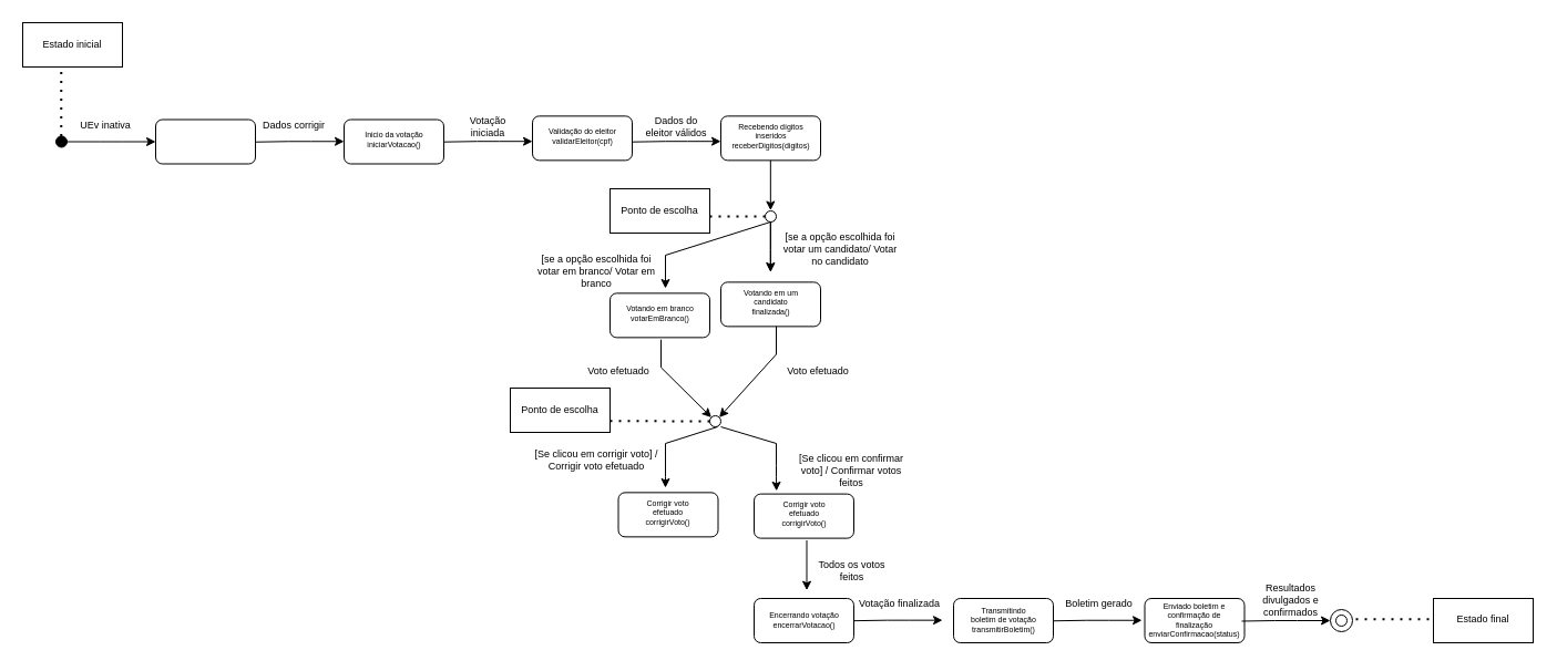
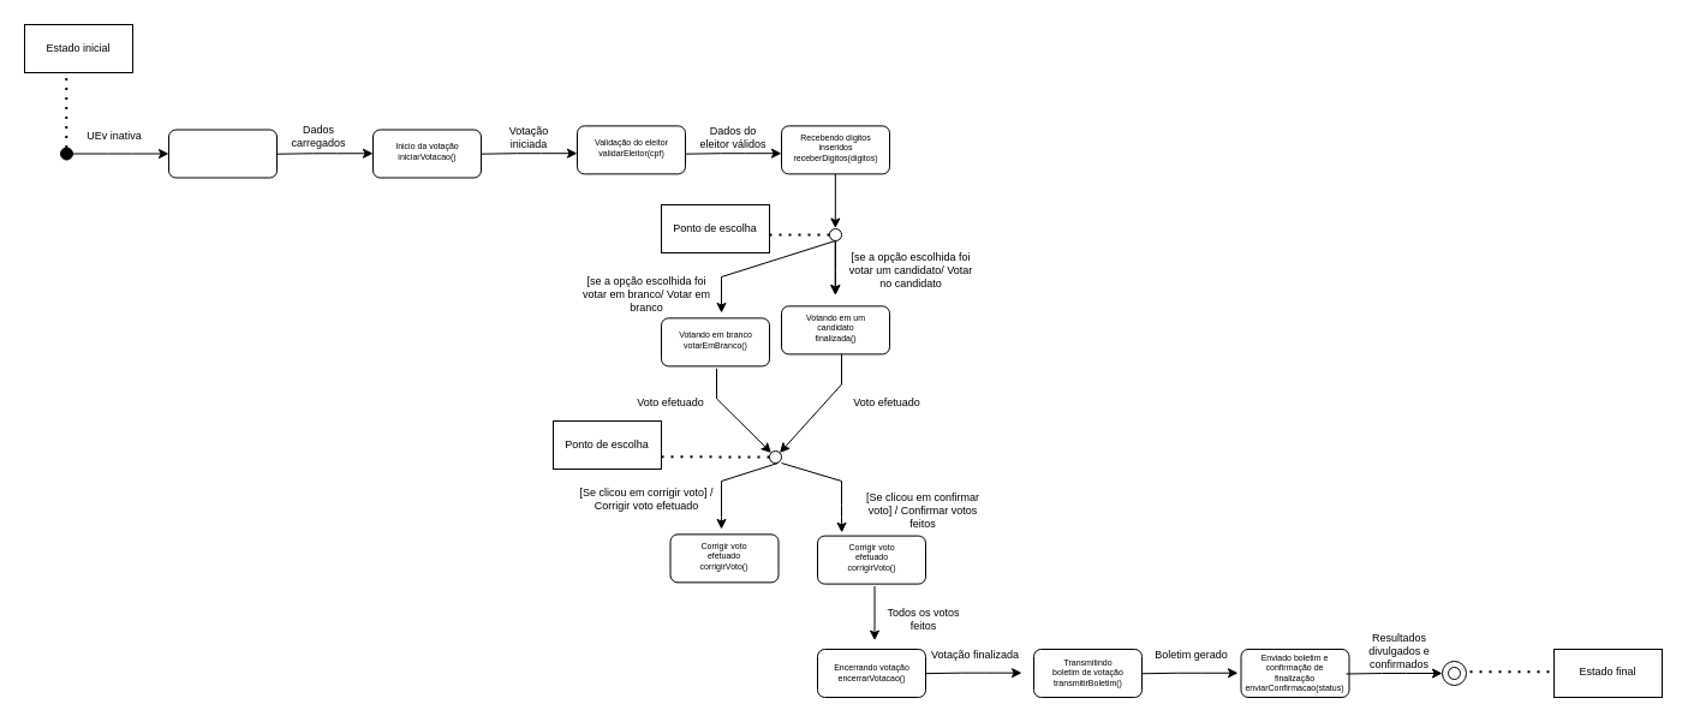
  <mxCell id="0" />
  <mxCell id="1" parent="0" />
  <mxCell id="2" value="" style="ellipse;whiteSpace=wrap;html=1;fillColor=light-dark(#000000,#FFFFFF);" vertex="1" parent="1"><mxGeometry x="50" y="122.5" width="10" height="10" as="geometry" /></mxCell>
  <mxCell id="3" value="" style="endArrow=classic;html=1;rounded=0;exitX=1;exitY=0.5;exitDx=0;exitDy=0;" edge="1" parent="1" source="2"><mxGeometry width="50" height="50" relative="1" as="geometry"><mxPoint x="200" y="142.5" as="sourcePoint" /><mxPoint x="140" y="127.5" as="targetPoint" /><Array as="points"><mxPoint x="90" y="127.5" /><mxPoint x="110" y="127.5" /></Array></mxGeometry></mxCell>
  <mxCell id="4" value="" style="endArrow=none;dashed=1;html=1;dashPattern=1 3;strokeWidth=2;rounded=0;" edge="1" parent="1"><mxGeometry width="50" height="50" relative="1" as="geometry"><mxPoint x="54.77" y="122.5" as="sourcePoint" /><mxPoint x="54.77" y="62.5" as="targetPoint" /></mxGeometry></mxCell>
  <mxCell id="5" value="" style="whiteSpace=wrap;html=1;" vertex="1" parent="1"><mxGeometry x="20" y="20" width="90" height="40" as="geometry" /></mxCell>
  <mxCell id="6" value="Estado inicial" style="text;strokeColor=none;align=center;fillColor=none;html=1;verticalAlign=middle;whiteSpace=wrap;rounded=0;fontSize=9;" vertex="1" parent="1"><mxGeometry x="20" y="35" width="90" height="10" as="geometry" /></mxCell>
  <mxCell id="7" value="" style="rounded=1;whiteSpace=wrap;html=1;" vertex="1" parent="1"><mxGeometry x="140" y="107.5" width="90" height="40" as="geometry" /></mxCell>
  <mxCell id="8" value="UEv inativa" style="text;strokeColor=none;align=center;fillColor=none;html=1;verticalAlign=middle;whiteSpace=wrap;rounded=0;fontSize=9;" vertex="1" parent="1"><mxGeometry x="50" y="107.5" width="90" height="10" as="geometry" /></mxCell>
  <mxCell id="9" value="" style="endArrow=classic;html=1;rounded=0;exitX=1;exitY=0.5;exitDx=0;exitDy=0;" edge="1" parent="1"><mxGeometry width="50" height="50" relative="1" as="geometry"><mxPoint x="230" y="127.75" as="sourcePoint" /><mxPoint x="310" y="127.25" as="targetPoint" /><Array as="points"><mxPoint x="260" y="127.25" /><mxPoint x="280" y="127.25" /></Array></mxGeometry></mxCell>
- <mxCell id="10" value="Dados corrigir" style="text;strokeColor=none;align=center;fillColor=none;html=1;verticalAlign=middle;whiteSpace=wrap;rounded=0;fontSize=9;" vertex="1" parent="1"><mxGeometry x="230" y="108.75" width="70" height="7.5" as="geometry" /></mxCell>
+ <mxCell id="10" value="Dados carregados" style="text;strokeColor=none;align=center;fillColor=none;html=1;verticalAlign=middle;whiteSpace=wrap;rounded=0;fontSize=9;" vertex="1" parent="1"><mxGeometry x="230" y="108.75" width="70" height="7.5" as="geometry" /></mxCell>
  <mxCell id="11" value="" style="rounded=1;whiteSpace=wrap;html=1;" vertex="1" parent="1"><mxGeometry x="310" y="107.5" width="90" height="40" as="geometry" /></mxCell>
  <mxCell id="12" value="Inicio da votação&lt;br&gt;iniciarVotacao()" style="text;strokeColor=none;align=center;fillColor=none;html=1;verticalAlign=middle;whiteSpace=wrap;rounded=0;fontSize=7;" vertex="1" parent="1"><mxGeometry x="322.5" y="103.13" width="65" height="46.25" as="geometry" /></mxCell>
  <mxCell id="13" value="" style="endArrow=classic;html=1;rounded=0;exitX=1;exitY=0.5;exitDx=0;exitDy=0;" edge="1" parent="1"><mxGeometry width="50" height="50" relative="1" as="geometry"><mxPoint x="400" y="127.69" as="sourcePoint" /><mxPoint x="480" y="127.19" as="targetPoint" /><Array as="points"><mxPoint x="430" y="127.19" /><mxPoint x="450" y="127.19" /></Array></mxGeometry></mxCell>
  <mxCell id="14" value="" style="rounded=1;whiteSpace=wrap;html=1;" vertex="1" parent="1"><mxGeometry x="480" y="104.37" width="90" height="40" as="geometry" /></mxCell>
  <mxCell id="15" value="Validação do eleitor&lt;br&gt;validarEleitor(cpf)" style="text;strokeColor=none;align=center;fillColor=none;html=1;verticalAlign=middle;whiteSpace=wrap;rounded=0;fontSize=7;" vertex="1" parent="1"><mxGeometry x="492.5" y="100" width="65" height="46.25" as="geometry" /></mxCell>
  <mxCell id="16" value="Votação iniciada" style="text;strokeColor=none;align=center;fillColor=none;html=1;verticalAlign=middle;whiteSpace=wrap;rounded=0;fontSize=9;" vertex="1" parent="1"><mxGeometry x="410" y="110" width="60" height="7.5" as="geometry" /></mxCell>
  <mxCell id="17" value="" style="endArrow=classic;html=1;rounded=0;exitX=1;exitY=0.5;exitDx=0;exitDy=0;" edge="1" parent="1"><mxGeometry width="50" height="50" relative="1" as="geometry"><mxPoint x="570" y="127.69" as="sourcePoint" /><mxPoint x="650" y="127.19" as="targetPoint" /><Array as="points"><mxPoint x="600" y="127.19" /><mxPoint x="620" y="127.19" /></Array></mxGeometry></mxCell>
  <mxCell id="18" value="" style="rounded=1;whiteSpace=wrap;html=1;" vertex="1" parent="1"><mxGeometry x="650" y="104.37" width="90" height="40" as="geometry" /></mxCell>
  <mxCell id="19" value="Recebendo dígitos inseridos&lt;br&gt;receberDigitos(digitos)" style="text;strokeColor=none;align=center;fillColor=none;html=1;verticalAlign=middle;whiteSpace=wrap;rounded=0;fontSize=7;" vertex="1" parent="1"><mxGeometry x="662.5" y="100" width="65" height="46.25" as="geometry" /></mxCell>
  <mxCell id="20" value="Dados do eleitor válidos" style="text;strokeColor=none;align=center;fillColor=none;html=1;verticalAlign=middle;whiteSpace=wrap;rounded=0;fontSize=9;" vertex="1" parent="1"><mxGeometry x="580" y="110" width="60" height="7.5" as="geometry" /></mxCell>
  <mxCell id="21" value="" style="endArrow=classic;html=1;rounded=0;exitX=1;exitY=0.5;exitDx=0;exitDy=0;" edge="1" parent="1"><mxGeometry width="50" height="50" relative="1" as="geometry"><mxPoint x="694.83" y="144.37" as="sourcePoint" /><mxPoint x="694.83" y="189.5" as="targetPoint" /><Array as="points"><mxPoint x="694.83" y="169.5" /></Array></mxGeometry></mxCell>
  <mxCell id="22" value="" style="ellipse;whiteSpace=wrap;html=1;fillColor=none;" vertex="1" parent="1"><mxGeometry x="690" y="190" width="10" height="10" as="geometry" /></mxCell>
  <mxCell id="23" value="" style="whiteSpace=wrap;html=1;" vertex="1" parent="1"><mxGeometry x="550" y="170" width="90" height="40" as="geometry" /></mxCell>
  <mxCell id="24" value="Ponto de escolha" style="text;strokeColor=none;align=center;fillColor=none;html=1;verticalAlign=middle;whiteSpace=wrap;rounded=0;fontSize=9;" vertex="1" parent="1"><mxGeometry x="550" y="185" width="90" height="10" as="geometry" /></mxCell>
  <mxCell id="25" value="" style="endArrow=none;dashed=1;html=1;dashPattern=1 3;strokeWidth=2;rounded=0;exitX=1;exitY=1;exitDx=0;exitDy=0;" edge="1" parent="1" source="24"><mxGeometry width="50" height="50" relative="1" as="geometry"><mxPoint x="690" y="255" as="sourcePoint" /><mxPoint x="690" y="195" as="targetPoint" /></mxGeometry></mxCell>
  <mxCell id="26" value="" style="rounded=1;whiteSpace=wrap;html=1;" vertex="1" parent="1"><mxGeometry x="650" y="254.37" width="90" height="40" as="geometry" /></mxCell>
  <mxCell id="27" value="Votando em um candidato&lt;br&gt;finalizada()" style="text;strokeColor=none;align=center;fillColor=none;html=1;verticalAlign=middle;whiteSpace=wrap;rounded=0;fontSize=7;" vertex="1" parent="1"><mxGeometry x="662.5" y="250" width="65" height="46.25" as="geometry" /></mxCell>
  <mxCell id="28" value="" style="endArrow=classic;html=1;rounded=0;exitX=1;exitY=0.5;exitDx=0;exitDy=0;" edge="1" parent="1"><mxGeometry width="50" height="50" relative="1" as="geometry"><mxPoint x="694.86" y="200" as="sourcePoint" /><mxPoint x="694.86" y="245.13" as="targetPoint" /><Array as="points"><mxPoint x="694.86" y="225.13" /></Array></mxGeometry></mxCell>
  <mxCell id="29" value="[se a opção escolhida foi votar um candidato/ Votar no candidato" style="text;strokeColor=none;align=center;fillColor=none;html=1;verticalAlign=middle;whiteSpace=wrap;rounded=0;fontSize=9;rotation=0;" vertex="1" parent="1"><mxGeometry x="700" y="220" width="116" height="10" as="geometry" /></mxCell>
  <mxCell id="30" value="" style="endArrow=classic;html=1;rounded=0;exitX=1;exitY=0.5;exitDx=0;exitDy=0;" edge="1" parent="1"><mxGeometry width="50" height="50" relative="1" as="geometry"><mxPoint x="694.79" y="200" as="sourcePoint" /><mxPoint x="694.79" y="245.13" as="targetPoint" /><Array as="points"><mxPoint x="694.79" y="225.13" /></Array></mxGeometry></mxCell>
  <mxCell id="31" value="" style="endArrow=classic;html=1;rounded=0;exitX=1;exitY=0.5;exitDx=0;exitDy=0;" edge="1" parent="1"><mxGeometry width="50" height="50" relative="1" as="geometry"><mxPoint x="694.79" y="200" as="sourcePoint" /><mxPoint x="600" y="260" as="targetPoint" /><Array as="points"><mxPoint x="600" y="230" /></Array></mxGeometry></mxCell>
  <mxCell id="32" value="" style="rounded=1;whiteSpace=wrap;html=1;" vertex="1" parent="1"><mxGeometry x="550" y="264.37" width="90" height="40" as="geometry" /></mxCell>
  <mxCell id="33" value="Votando em branco votarEmBranco()" style="text;strokeColor=none;align=center;fillColor=none;html=1;verticalAlign=middle;whiteSpace=wrap;rounded=0;fontSize=7;" vertex="1" parent="1"><mxGeometry x="562.5" y="260" width="65" height="46.25" as="geometry" /></mxCell>
  <mxCell id="34" value="[se a opção escolhida foi votar em branco/ Votar em branco" style="text;strokeColor=none;align=center;fillColor=none;html=1;verticalAlign=middle;whiteSpace=wrap;rounded=0;fontSize=9;rotation=0;" vertex="1" parent="1"><mxGeometry x="480" y="240" width="116" height="10" as="geometry" /></mxCell>
  <mxCell id="35" value="" style="endArrow=classic;html=1;rounded=0;exitX=1;exitY=0.5;exitDx=0;exitDy=0;entryX=0;entryY=0;entryDx=0;entryDy=0;" edge="1" parent="1" target="39"><mxGeometry width="50" height="50" relative="1" as="geometry"><mxPoint x="596" y="306.25" as="sourcePoint" /><mxPoint x="630" y="380" as="targetPoint" /><Array as="points"><mxPoint x="596" y="331.38" /></Array></mxGeometry></mxCell>
  <mxCell id="36" value="" style="endArrow=classic;html=1;rounded=0;exitX=1;exitY=0.5;exitDx=0;exitDy=0;entryX=1;entryY=0;entryDx=0;entryDy=0;" edge="1" parent="1" target="39"><mxGeometry width="50" height="50" relative="1" as="geometry"><mxPoint x="700" y="294.37" as="sourcePoint" /><mxPoint x="650" y="380" as="targetPoint" /><Array as="points"><mxPoint x="700" y="319.5" /></Array></mxGeometry></mxCell>
  <mxCell id="37" value="" style="whiteSpace=wrap;html=1;" vertex="1" parent="1"><mxGeometry x="460" y="350" width="90" height="40" as="geometry" /></mxCell>
  <mxCell id="38" value="Ponto de escolha" style="text;strokeColor=none;align=center;fillColor=none;html=1;verticalAlign=middle;whiteSpace=wrap;rounded=0;fontSize=9;" vertex="1" parent="1"><mxGeometry x="460" y="365" width="90" height="10" as="geometry" /></mxCell>
  <mxCell id="39" value="" style="ellipse;whiteSpace=wrap;html=1;fillColor=none;" vertex="1" parent="1"><mxGeometry x="640" y="375" width="10" height="10" as="geometry" /></mxCell>
  <mxCell id="40" value="" style="endArrow=none;dashed=1;html=1;dashPattern=1 3;strokeWidth=2;rounded=0;exitX=1;exitY=1;exitDx=0;exitDy=0;entryX=0;entryY=0.5;entryDx=0;entryDy=0;" edge="1" parent="1" target="39"><mxGeometry width="50" height="50" relative="1" as="geometry"><mxPoint x="550" y="379.74" as="sourcePoint" /><mxPoint x="600" y="379.74" as="targetPoint" /></mxGeometry></mxCell>
  <mxCell id="41" value="" style="endArrow=classic;html=1;rounded=0;exitX=1;exitY=0.5;exitDx=0;exitDy=0;" edge="1" parent="1"><mxGeometry width="50" height="50" relative="1" as="geometry"><mxPoint x="647" y="385" as="sourcePoint" /><mxPoint x="600" y="440" as="targetPoint" /><Array as="points"><mxPoint x="600" y="400" /><mxPoint x="600" y="430" /></Array></mxGeometry></mxCell>
  <mxCell id="42" value="Voto efetuado" style="text;strokeColor=none;align=center;fillColor=none;html=1;verticalAlign=middle;whiteSpace=wrap;rounded=0;fontSize=9;rotation=0;" vertex="1" parent="1"><mxGeometry x="500" y="330" width="116" height="10" as="geometry" /></mxCell>
  <mxCell id="43" value="Voto efetuado" style="text;strokeColor=none;align=center;fillColor=none;html=1;verticalAlign=middle;whiteSpace=wrap;rounded=0;fontSize=9;rotation=0;" vertex="1" parent="1"><mxGeometry x="680" y="330" width="116" height="10" as="geometry" /></mxCell>
  <mxCell id="44" value="" style="rounded=1;whiteSpace=wrap;html=1;" vertex="1" parent="1"><mxGeometry x="557.5" y="444.37" width="90" height="40" as="geometry" /></mxCell>
  <mxCell id="45" value="Corrigir voto efetuado &lt;br&gt;corrigirVoto()" style="text;strokeColor=none;align=center;fillColor=none;html=1;verticalAlign=middle;whiteSpace=wrap;rounded=0;fontSize=7;" vertex="1" parent="1"><mxGeometry x="570" y="440" width="65" height="46.25" as="geometry" /></mxCell>
  <mxCell id="46" value="[Se clicou em corrigir voto] / Corrigir voto efetuado" style="text;strokeColor=none;align=center;fillColor=none;html=1;verticalAlign=middle;whiteSpace=wrap;rounded=0;fontSize=9;rotation=0;" vertex="1" parent="1"><mxGeometry x="480" y="410" width="116" height="10" as="geometry" /></mxCell>
  <mxCell id="47" value="" style="rounded=1;whiteSpace=wrap;html=1;" vertex="1" parent="1"><mxGeometry x="680" y="445.62" width="90" height="40" as="geometry" /></mxCell>
  <mxCell id="48" value="Corrigir voto efetuado &lt;br&gt;corrigirVoto()" style="text;strokeColor=none;align=center;fillColor=none;html=1;verticalAlign=middle;whiteSpace=wrap;rounded=0;fontSize=7;" vertex="1" parent="1"><mxGeometry x="692.5" y="441.25" width="65" height="46.25" as="geometry" /></mxCell>
  <mxCell id="49" value="" style="endArrow=classic;html=1;rounded=0;entryX=0.118;entryY=0.035;entryDx=0;entryDy=0;entryPerimeter=0;" edge="1" parent="1" target="48"><mxGeometry width="50" height="50" relative="1" as="geometry"><mxPoint x="650" y="385" as="sourcePoint" /><mxPoint x="680.5" y="440" as="targetPoint" /><Array as="points"><mxPoint x="700" y="400" /><mxPoint x="700" y="420" /><mxPoint x="700" y="430" /></Array></mxGeometry></mxCell>
  <mxCell id="50" value="[Se clicou em confirmar voto] / Confirmar votos feitos" style="text;strokeColor=none;align=center;fillColor=none;html=1;verticalAlign=middle;whiteSpace=wrap;rounded=0;fontSize=9;rotation=0;" vertex="1" parent="1"><mxGeometry x="710" y="420" width="116" height="10" as="geometry" /></mxCell>
  <mxCell id="51" value="" style="endArrow=classic;html=1;rounded=0;exitX=1;exitY=0.5;exitDx=0;exitDy=0;" edge="1" parent="1"><mxGeometry width="50" height="50" relative="1" as="geometry"><mxPoint x="727.5" y="487.5" as="sourcePoint" /><mxPoint x="727.5" y="532.63" as="targetPoint" /><Array as="points"><mxPoint x="727.5" y="512.63" /></Array></mxGeometry></mxCell>
  <mxCell id="52" value="" style="rounded=1;whiteSpace=wrap;html=1;" vertex="1" parent="1"><mxGeometry x="680" y="540" width="90" height="40" as="geometry" /></mxCell>
  <mxCell id="53" value="Encerrando votação&lt;br&gt;encerrarVotacao()" style="text;strokeColor=none;align=center;fillColor=none;html=1;verticalAlign=middle;whiteSpace=wrap;rounded=0;fontSize=7;" vertex="1" parent="1"><mxGeometry x="692.5" y="536.88" width="65" height="46.25" as="geometry" /></mxCell>
  <mxCell id="54" value="Todos os votos feitos" style="text;strokeColor=none;align=center;fillColor=none;html=1;verticalAlign=middle;whiteSpace=wrap;rounded=0;fontSize=9;rotation=0;" vertex="1" parent="1"><mxGeometry x="726.75" y="510" width="82.5" height="10" as="geometry" /></mxCell>
  <mxCell id="55" value="" style="endArrow=classic;html=1;rounded=0;exitX=1;exitY=0.5;exitDx=0;exitDy=0;" edge="1" parent="1"><mxGeometry width="50" height="50" relative="1" as="geometry"><mxPoint x="770" y="560.16" as="sourcePoint" /><mxPoint x="850" y="559.66" as="targetPoint" /><Array as="points"><mxPoint x="800" y="559.66" /><mxPoint x="820" y="559.66" /></Array></mxGeometry></mxCell>
  <mxCell id="56" value="" style="rounded=1;whiteSpace=wrap;html=1;" vertex="1" parent="1"><mxGeometry x="860" y="540" width="90" height="40" as="geometry" /></mxCell>
  <mxCell id="57" value="Transmitindo boletim de votação &lt;br&gt;transmitirBoletim()" style="text;strokeColor=none;align=center;fillColor=none;html=1;verticalAlign=middle;whiteSpace=wrap;rounded=0;fontSize=7;" vertex="1" parent="1"><mxGeometry x="872.5" y="536.88" width="65" height="46.25" as="geometry" /></mxCell>
  <mxCell id="58" value="Votação finalizada" style="text;strokeColor=none;align=center;fillColor=none;html=1;verticalAlign=middle;whiteSpace=wrap;rounded=0;fontSize=9;rotation=0;" vertex="1" parent="1"><mxGeometry x="770" y="540" width="82.5" height="10" as="geometry" /></mxCell>
  <mxCell id="59" value="" style="endArrow=classic;html=1;rounded=0;exitX=1;exitY=0.5;exitDx=0;exitDy=0;" edge="1" parent="1"><mxGeometry width="50" height="50" relative="1" as="geometry"><mxPoint x="950" y="560.26" as="sourcePoint" /><mxPoint x="1030" y="559.76" as="targetPoint" /><Array as="points"><mxPoint x="980" y="559.76" /><mxPoint x="1000" y="559.76" /></Array></mxGeometry></mxCell>
  <mxCell id="60" value="Boletim gerado" style="text;strokeColor=none;align=center;fillColor=none;html=1;verticalAlign=middle;whiteSpace=wrap;rounded=0;fontSize=9;rotation=0;" vertex="1" parent="1"><mxGeometry x="950" y="540" width="82.5" height="10" as="geometry" /></mxCell>
  <mxCell id="61" value="" style="rounded=1;whiteSpace=wrap;html=1;" vertex="1" parent="1"><mxGeometry x="1032.5" y="540" width="90" height="40" as="geometry" /></mxCell>
  <mxCell id="62" value="Enviado boletim e confirmação de finalização&lt;br&gt;enviarConfirmacao(status)" style="text;strokeColor=none;align=center;fillColor=none;html=1;verticalAlign=middle;whiteSpace=wrap;rounded=0;fontSize=7;" vertex="1" parent="1"><mxGeometry x="1040" y="536.88" width="75" height="46.25" as="geometry" /></mxCell>
  <mxCell id="63" value="" style="endArrow=classic;html=1;rounded=0;exitX=1;exitY=0.5;exitDx=0;exitDy=0;" edge="1" parent="1"><mxGeometry width="50" height="50" relative="1" as="geometry"><mxPoint x="1120" y="560.5" as="sourcePoint" /><mxPoint x="1200" y="560" as="targetPoint" /><Array as="points"><mxPoint x="1150" y="560" /><mxPoint x="1170" y="560" /></Array></mxGeometry></mxCell>
  <mxCell id="64" value="" style="ellipse;whiteSpace=wrap;html=1;strokeColor=default;" vertex="1" parent="1"><mxGeometry x="1200" y="550" width="20" height="20" as="geometry" /></mxCell>
  <mxCell id="65" value="" style="ellipse;whiteSpace=wrap;html=1;strokeColor=default;fillColor=light-dark(#FFFFFF,#FFFFFF);" vertex="1" parent="1"><mxGeometry x="1205" y="555" width="10" height="10" as="geometry" /></mxCell>
  <mxCell id="66" value="" style="whiteSpace=wrap;html=1;" vertex="1" parent="1"><mxGeometry x="1293" y="540" width="90" height="40" as="geometry" /></mxCell>
  <mxCell id="67" value="Estado final" style="text;strokeColor=none;align=center;fillColor=none;html=1;verticalAlign=middle;whiteSpace=wrap;rounded=0;fontSize=9;" vertex="1" parent="1"><mxGeometry x="1293" y="553.75" width="90" height="10" as="geometry" /></mxCell>
  <mxCell id="68" value="" style="endArrow=none;dashed=1;html=1;dashPattern=1 3;strokeWidth=2;rounded=0;entryX=0;entryY=0.5;entryDx=0;entryDy=0;" edge="1" parent="1" target="67"><mxGeometry width="50" height="50" relative="1" as="geometry"><mxPoint x="1223" y="558.75" as="sourcePoint" /><mxPoint x="1223" y="501.25" as="targetPoint" /></mxGeometry></mxCell>
  <mxCell id="69" value="Resultados divulgados e confirmados" style="text;strokeColor=none;align=center;fillColor=none;html=1;verticalAlign=middle;whiteSpace=wrap;rounded=0;fontSize=9;rotation=0;" vertex="1" parent="1"><mxGeometry x="1122.5" y="536.88" width="82.5" height="10" as="geometry" /></mxCell>
